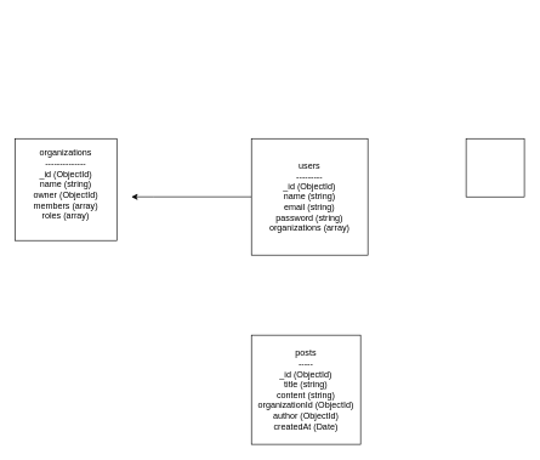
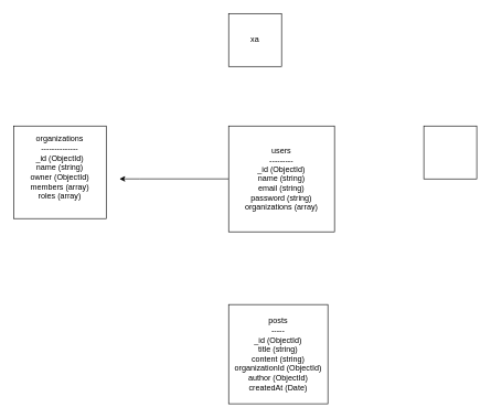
  <mxCell id="0" />
  <mxCell id="1" parent="0" />
  <mxCell id="2" value="&lt;div&gt;organizations&lt;/div&gt;&lt;div&gt;--------------&lt;/div&gt;&lt;div&gt;_id (ObjectId)&lt;/div&gt;&lt;div&gt;name (string)&lt;/div&gt;&lt;div&gt;owner (ObjectId)&lt;/div&gt;&lt;div&gt;members (array)&lt;/div&gt;&lt;div&gt;roles (array)&lt;/div&gt;&lt;div&gt;&lt;br&gt;&lt;/div&gt;" style="whiteSpace=wrap;html=1;aspect=fixed;" vertex="1" parent="1"><mxGeometry x="20" y="190" width="140" height="140" as="geometry" /></mxCell>
  <mxCell id="3" style="edgeStyle=orthogonalEdgeStyle;rounded=0;orthogonalLoop=1;jettySize=auto;html=1;" edge="1" parent="1" source="4"><mxGeometry relative="1" as="geometry"><mxPoint x="180" y="270" as="targetPoint" /><Array as="points"><mxPoint x="210" y="270" /><mxPoint x="210" y="270" /></Array></mxGeometry></mxCell>
  <mxCell id="4" value="users&lt;br/&gt;---------&lt;br/&gt;_id (ObjectId)&lt;br/&gt;name (string)&lt;br/&gt;email (string)&lt;br/&gt;password (string)&lt;br/&gt;organizations (array)" style="whiteSpace=wrap;html=1;aspect=fixed;" vertex="1" parent="1"><mxGeometry x="345" y="190" width="160" height="160" as="geometry" /></mxCell>
  <mxCell id="5" value="posts&#10;-----&#10;_id (ObjectId)&#10;title (string)&#10;content (string)&#10;organizationId (ObjectId)&#10;author (ObjectId)&#10;createdAt (Date)" style="whiteSpace=wrap;html=1;aspect=fixed;" vertex="1" parent="1"><mxGeometry x="345" y="460" width="150" height="150" as="geometry" /></mxCell>
+ <mxCell id="6" value="xa" style="whiteSpace=wrap;html=1;aspect=fixed;" vertex="1" parent="1"><mxGeometry x="345" y="20" width="80" height="80" as="geometry" /></mxCell>
  <mxCell id="7" value="" style="whiteSpace=wrap;html=1;aspect=fixed;" vertex="1" parent="1"><mxGeometry x="640" y="190" width="80" height="80" as="geometry" /></mxCell>
